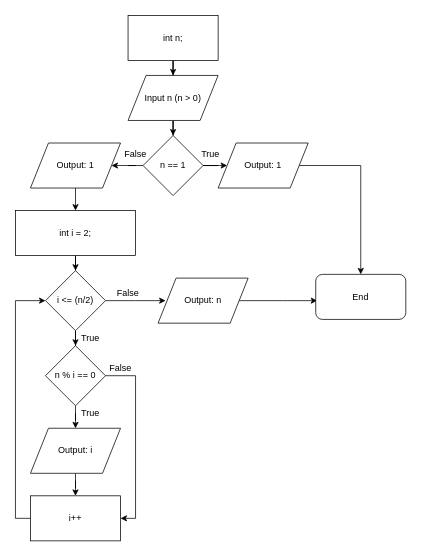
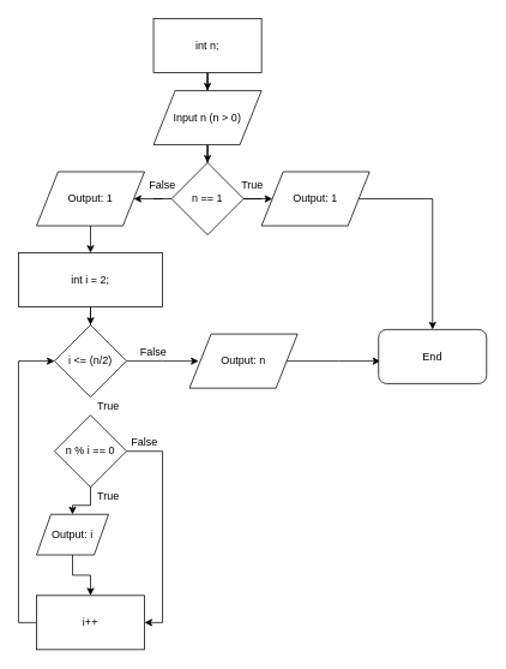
  <mxCell id="0" />
  <mxCell id="1" parent="0" />
  <mxCell id="2" value="" style="edgeStyle=orthogonalEdgeStyle;rounded=0;orthogonalLoop=1;jettySize=auto;html=1;" edge="1" parent="1" source="3" target="5"><mxGeometry relative="1" as="geometry" /></mxCell>
  <mxCell id="3" value="int n;" style="rounded=0;whiteSpace=wrap;html=1;" vertex="1" parent="1"><mxGeometry x="170" y="20" width="120" height="60" as="geometry" /></mxCell>
  <mxCell id="4" value="" style="edgeStyle=orthogonalEdgeStyle;rounded=0;orthogonalLoop=1;jettySize=auto;html=1;" edge="1" parent="1" source="5" target="8"><mxGeometry relative="1" as="geometry" /></mxCell>
  <mxCell id="5" value="Input n (n &amp;gt; 0)" style="shape=parallelogram;perimeter=parallelogramPerimeter;whiteSpace=wrap;html=1;" vertex="1" parent="1"><mxGeometry x="170" y="100" width="120" height="60" as="geometry" /></mxCell>
  <mxCell id="6" value="" style="edgeStyle=orthogonalEdgeStyle;rounded=0;orthogonalLoop=1;jettySize=auto;html=1;" edge="1" parent="1" source="8" target="10"><mxGeometry relative="1" as="geometry" /></mxCell>
  <mxCell id="7" value="" style="edgeStyle=orthogonalEdgeStyle;rounded=0;orthogonalLoop=1;jettySize=auto;html=1;" edge="1" parent="1" source="8" target="12"><mxGeometry relative="1" as="geometry" /></mxCell>
  <mxCell id="8" value="n == 1" style="rhombus;whiteSpace=wrap;html=1;" vertex="1" parent="1"><mxGeometry x="190" y="180" width="80" height="80" as="geometry" /></mxCell>
  <mxCell id="9" value="" style="edgeStyle=orthogonalEdgeStyle;rounded=0;orthogonalLoop=1;jettySize=auto;html=1;entryX=0.5;entryY=0;entryDx=0;entryDy=0;" edge="1" parent="1" source="10" target="33"><mxGeometry relative="1" as="geometry"><mxPoint x="502" y="220" as="targetPoint" /></mxGeometry></mxCell>
  <mxCell id="10" value="Output: 1" style="shape=parallelogram;perimeter=parallelogramPerimeter;whiteSpace=wrap;html=1;" vertex="1" parent="1"><mxGeometry x="290" y="190" width="120" height="60" as="geometry" /></mxCell>
  <mxCell id="11" value="" style="edgeStyle=orthogonalEdgeStyle;rounded=0;orthogonalLoop=1;jettySize=auto;html=1;" edge="1" parent="1" source="12"><mxGeometry relative="1" as="geometry"><mxPoint x="100" y="280" as="targetPoint" /></mxGeometry></mxCell>
  <mxCell id="12" value="Output: 1" style="shape=parallelogram;perimeter=parallelogramPerimeter;whiteSpace=wrap;html=1;" vertex="1" parent="1"><mxGeometry x="40" y="190" width="120" height="60" as="geometry" /></mxCell>
  <mxCell id="13" value="" style="edgeStyle=orthogonalEdgeStyle;rounded=0;orthogonalLoop=1;jettySize=auto;html=1;" edge="1" parent="1" source="14" target="17"><mxGeometry relative="1" as="geometry" /></mxCell>
  <mxCell id="14" value="int i = 2;" style="rounded=0;whiteSpace=wrap;html=1;" vertex="1" parent="1"><mxGeometry x="20" y="280" width="160" height="60" as="geometry" /></mxCell>
- <mxCell id="15" value="" style="edgeStyle=orthogonalEdgeStyle;rounded=0;orthogonalLoop=1;jettySize=auto;html=1;" edge="1" parent="1" source="17" target="20"><mxGeometry relative="1" as="geometry" /></mxCell>
  <mxCell id="16" value="" style="edgeStyle=orthogonalEdgeStyle;rounded=0;orthogonalLoop=1;jettySize=auto;html=1;" edge="1" parent="1" source="17"><mxGeometry relative="1" as="geometry"><mxPoint x="220" y="400" as="targetPoint" /></mxGeometry></mxCell>
  <mxCell id="17" value="i &amp;lt;= (n/2)" style="rhombus;whiteSpace=wrap;html=1;" vertex="1" parent="1"><mxGeometry x="60" y="360" width="80" height="80" as="geometry" /></mxCell>
  <mxCell id="18" value="" style="edgeStyle=orthogonalEdgeStyle;rounded=0;orthogonalLoop=1;jettySize=auto;html=1;" edge="1" parent="1" source="20" target="24"><mxGeometry relative="1" as="geometry" /></mxCell>
  <mxCell id="19" value="" style="edgeStyle=orthogonalEdgeStyle;rounded=0;orthogonalLoop=1;jettySize=auto;html=1;entryX=1;entryY=0.5;entryDx=0;entryDy=0;" edge="1" parent="1" source="20" target="22"><mxGeometry relative="1" as="geometry"><mxPoint x="220" y="500" as="targetPoint" /><Array as="points"><mxPoint x="180" y="500" /><mxPoint x="180" y="690" /></Array></mxGeometry></mxCell>
  <mxCell id="20" value="n % i == 0" style="rhombus;whiteSpace=wrap;html=1;" vertex="1" parent="1"><mxGeometry x="60" y="460" width="80" height="80" as="geometry" /></mxCell>
  <mxCell id="21" value="" style="edgeStyle=orthogonalEdgeStyle;rounded=0;orthogonalLoop=1;jettySize=auto;html=1;entryX=0;entryY=0.5;entryDx=0;entryDy=0;" edge="1" parent="1" source="22" target="17"><mxGeometry relative="1" as="geometry"><mxPoint x="-40" y="690" as="targetPoint" /><Array as="points"><mxPoint x="20" y="690" /><mxPoint x="20" y="400" /></Array></mxGeometry></mxCell>
  <mxCell id="22" value="i++" style="rounded=0;whiteSpace=wrap;html=1;" vertex="1" parent="1"><mxGeometry x="40" y="660" width="120" height="60" as="geometry" /></mxCell>
  <mxCell id="23" value="" style="edgeStyle=orthogonalEdgeStyle;rounded=0;orthogonalLoop=1;jettySize=auto;html=1;" edge="1" parent="1" source="24" target="22"><mxGeometry relative="1" as="geometry" /></mxCell>
- <mxCell id="24" value="Output: i" style="shape=parallelogram;perimeter=parallelogramPerimeter;whiteSpace=wrap;html=1;" vertex="1" parent="1"><mxGeometry x="40" y="570" width="120" height="60" as="geometry" /></mxCell>
+ <mxCell id="24" value="Output: i" style="shape=parallelogram;perimeter=parallelogramPerimeter;whiteSpace=wrap;html=1;" vertex="1" parent="1"><mxGeometry x="40" y="570" width="80" height="45" as="geometry" /></mxCell>
  <mxCell id="25" value="True" style="text;html=1;strokeColor=none;fillColor=none;align=center;verticalAlign=middle;whiteSpace=wrap;rounded=0;" vertex="1" parent="1"><mxGeometry x="260" y="194.5" width="40" height="20" as="geometry" /></mxCell>
  <mxCell id="26" value="False" style="text;html=1;strokeColor=none;fillColor=none;align=center;verticalAlign=middle;whiteSpace=wrap;rounded=0;" vertex="1" parent="1"><mxGeometry x="160" y="194.5" width="40" height="20" as="geometry" /></mxCell>
  <mxCell id="27" value="True" style="text;html=1;strokeColor=none;fillColor=none;align=center;verticalAlign=middle;whiteSpace=wrap;rounded=0;" vertex="1" parent="1"><mxGeometry x="100" y="440" width="40" height="20" as="geometry" /></mxCell>
  <mxCell id="28" value="True" style="text;html=1;strokeColor=none;fillColor=none;align=center;verticalAlign=middle;whiteSpace=wrap;rounded=0;" vertex="1" parent="1"><mxGeometry x="100" y="540" width="40" height="20" as="geometry" /></mxCell>
  <mxCell id="29" value="False" style="text;html=1;strokeColor=none;fillColor=none;align=center;verticalAlign=middle;whiteSpace=wrap;rounded=0;" vertex="1" parent="1"><mxGeometry x="140" y="480" width="40" height="20" as="geometry" /></mxCell>
  <mxCell id="30" value="" style="edgeStyle=orthogonalEdgeStyle;rounded=0;orthogonalLoop=1;jettySize=auto;html=1;" edge="1" parent="1" source="31"><mxGeometry relative="1" as="geometry"><mxPoint x="422" y="400" as="targetPoint" /></mxGeometry></mxCell>
  <mxCell id="31" value="Output: n" style="shape=parallelogram;perimeter=parallelogramPerimeter;whiteSpace=wrap;html=1;" vertex="1" parent="1"><mxGeometry x="210" y="370" width="120" height="60" as="geometry" /></mxCell>
  <mxCell id="32" value="False" style="text;html=1;strokeColor=none;fillColor=none;align=center;verticalAlign=middle;whiteSpace=wrap;rounded=0;" vertex="1" parent="1"><mxGeometry y="380" width="40" height="20" as="geometry" x="150" /></mxCell>
  <mxCell id="33" value="End" style="rounded=1;whiteSpace=wrap;html=1;" vertex="1" parent="1"><mxGeometry x="420" y="365" width="120" height="60" as="geometry" /></mxCell>
